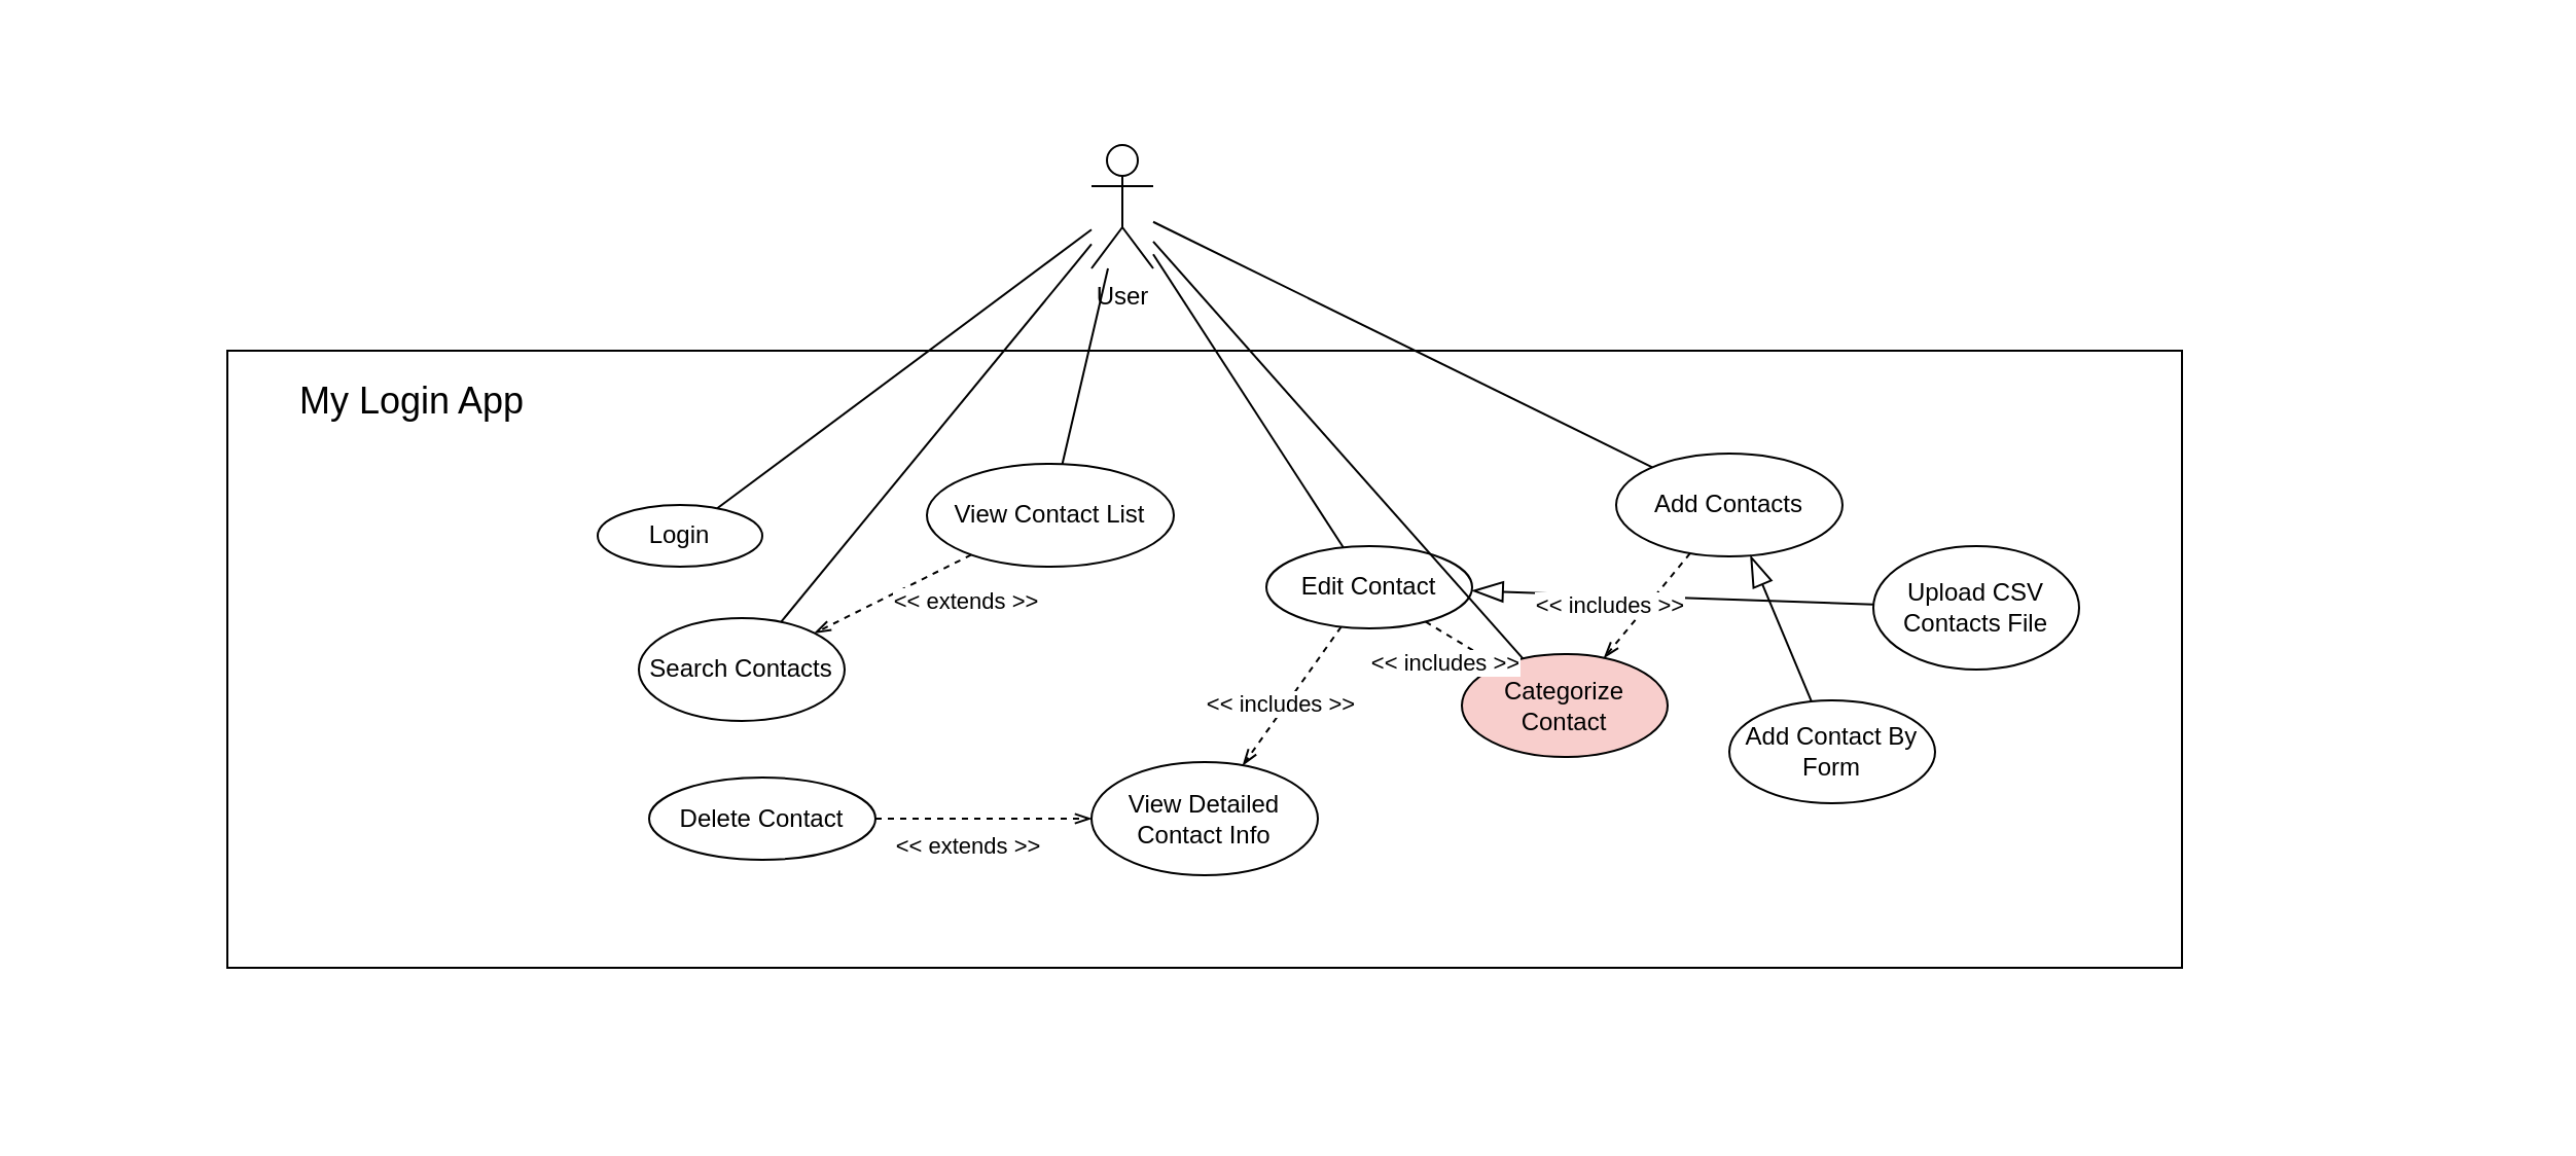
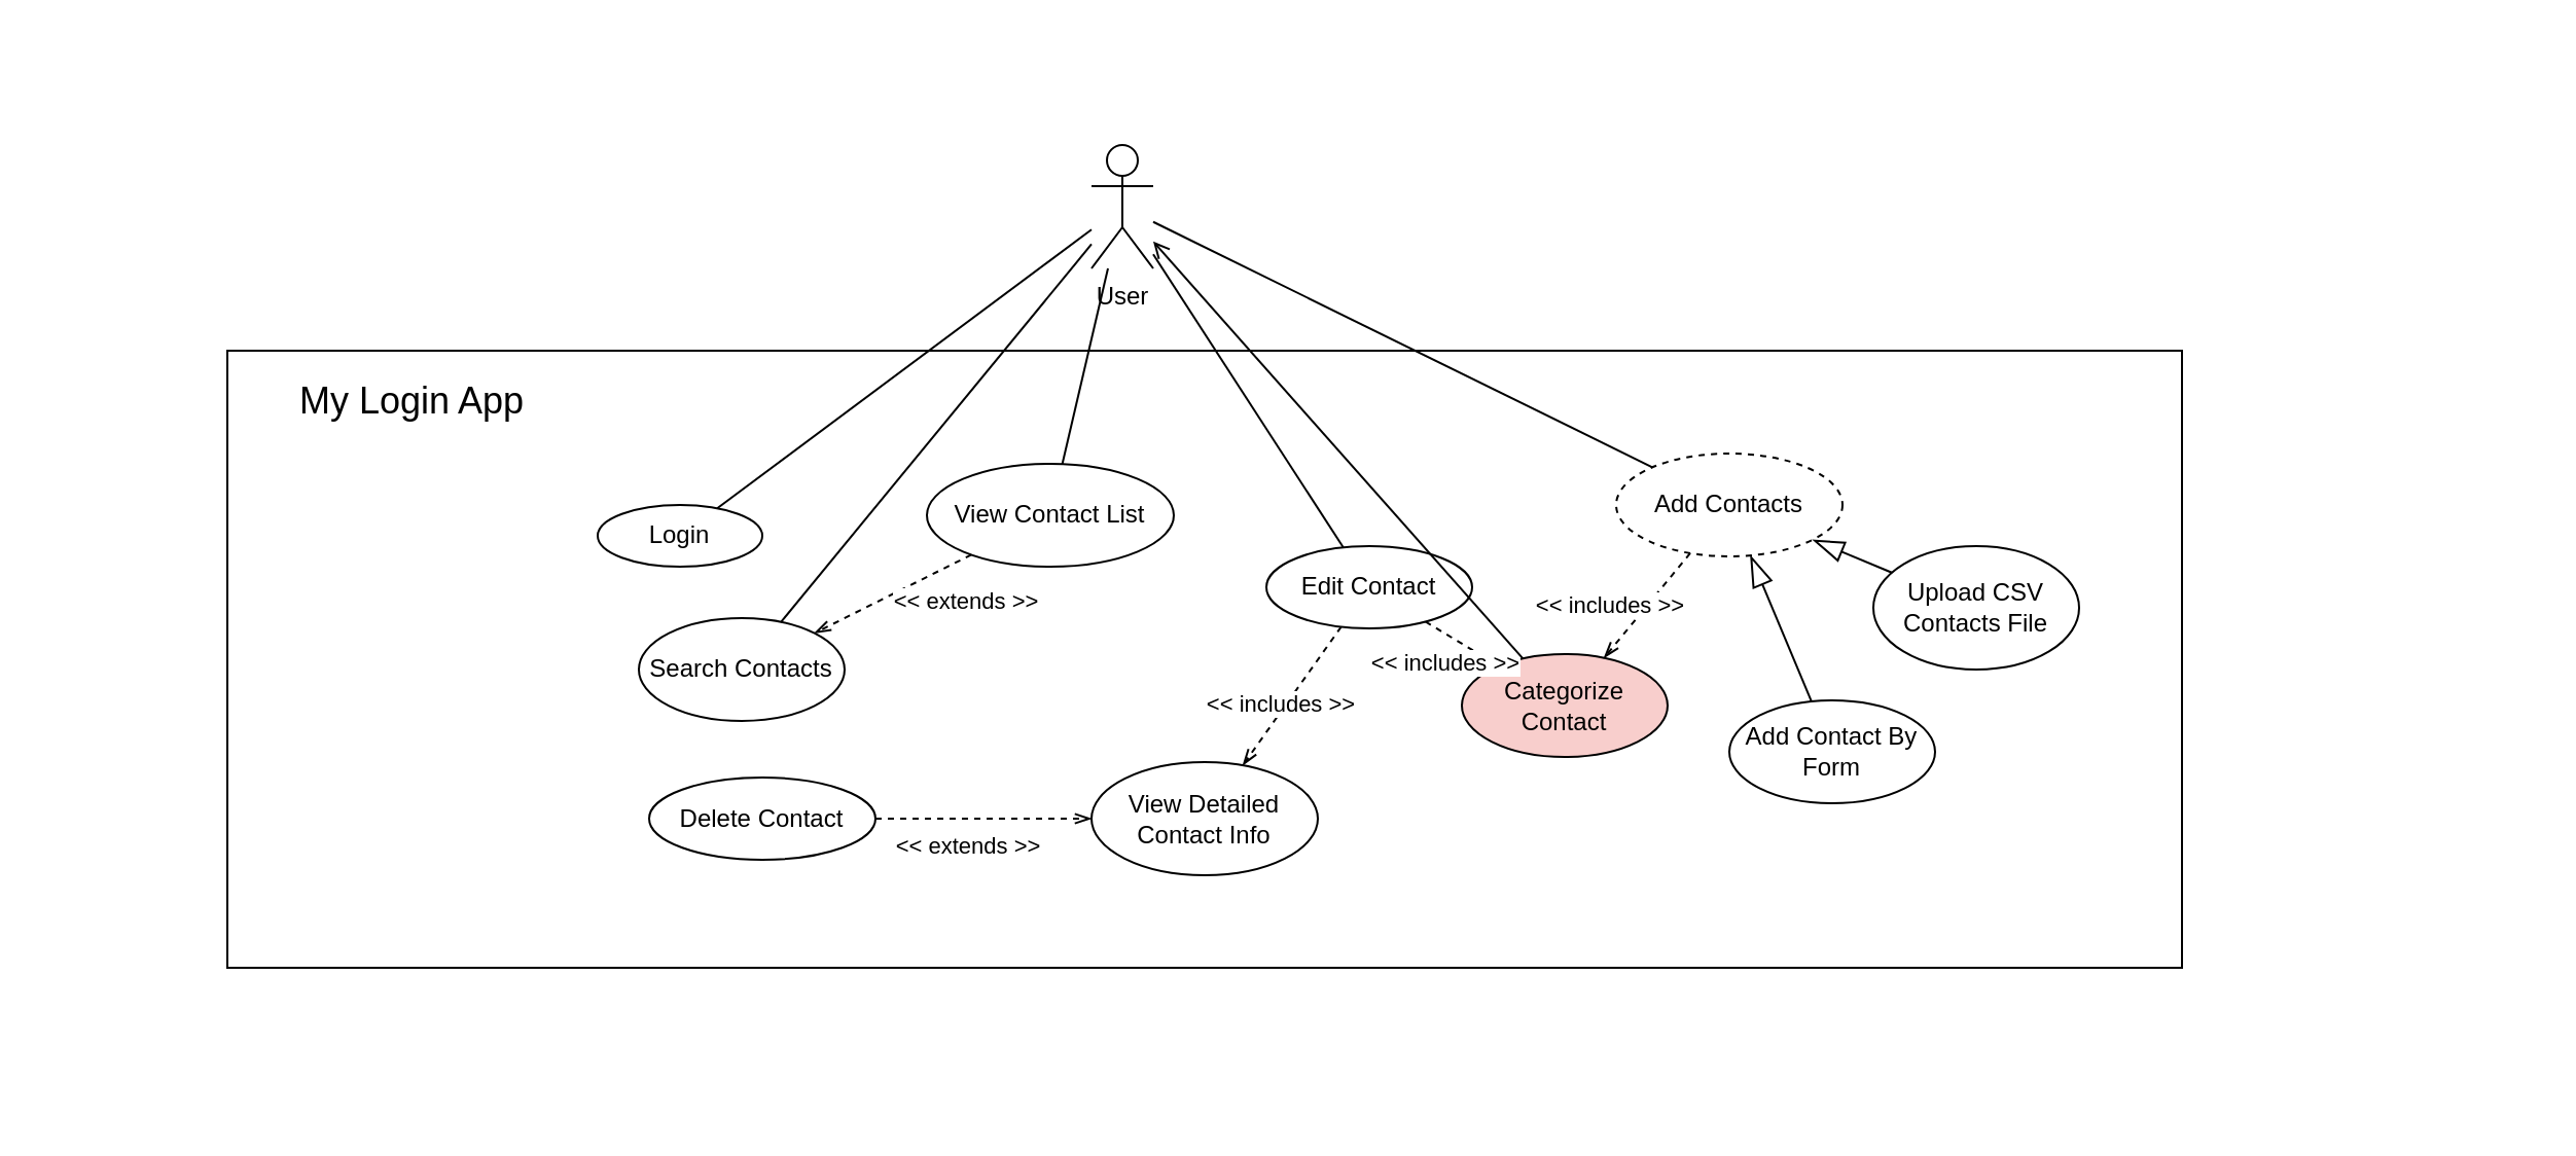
  <mxCell id="0" style=";html=1;" />
  <mxCell id="1" style=";html=1;" parent="0" />
  <mxCell id="2" value="" style="rounded=0;whiteSpace=wrap;html=1;fillColor=none;fontSize=12;strokeColor=none;" parent="1" vertex="1"><mxGeometry x="20" y="20" width="1210" height="520" as="geometry" /></mxCell>
  <mxCell id="3" value="" style="rounded=0;whiteSpace=wrap;html=1;fillColor=none;" parent="1" vertex="1"><mxGeometry x="110" y="170" width="950" height="300" as="geometry" /></mxCell>
  <mxCell id="4" value="&lt;div&gt;User&lt;/div&gt;&lt;div&gt;&lt;br&gt;&lt;/div&gt;" style="shape=umlActor;verticalLabelPosition=bottom;labelBackgroundColor=#ffffff;verticalAlign=top;html=1;outlineConnect=0;" parent="1" vertex="1"><mxGeometry x="530" y="70" width="30" height="60" as="geometry" /></mxCell>
- <mxCell id="5" value="Add Contacts" style="ellipse;whiteSpace=wrap;html=1;" parent="1" vertex="1"><mxGeometry x="785" y="220" width="110" height="50" as="geometry" /></mxCell>
+ <mxCell id="5" value="Add Contacts" style="ellipse;whiteSpace=wrap;html=1;dashed=1;" parent="1" vertex="1"><mxGeometry x="785" y="220" width="110" height="50" as="geometry" /></mxCell>
  <mxCell id="6" value="Upload CSV Contacts File" style="ellipse;whiteSpace=wrap;html=1;" parent="1" vertex="1"><mxGeometry x="910" y="265" width="100" height="60" as="geometry" /></mxCell>
  <mxCell id="7" value="Add Contact By Form" style="ellipse;whiteSpace=wrap;html=1;" parent="1" vertex="1"><mxGeometry x="840" y="340" width="100" height="50" as="geometry" /></mxCell>
  <mxCell id="8" value="" style="endArrow=blockThin;html=1;endFill=0;endSize=13;" parent="1" source="7" target="5" edge="1"><mxGeometry width="50" height="50" relative="1" as="geometry"><mxPoint x="600" y="390" as="sourcePoint" /><mxPoint x="650" y="340" as="targetPoint" /></mxGeometry></mxCell>
- <mxCell id="9" value="" style="endArrow=blockThin;html=1;endFill=0;endSize=13;" parent="1" source="6" target="13" edge="1"><mxGeometry width="50" height="50" relative="1" as="geometry"><mxPoint x="874.645" y="377.322" as="sourcePoint" /><mxPoint x="855" y="310" as="targetPoint" /></mxGeometry></mxCell>
+ <mxCell id="9" value="" style="endArrow=blockThin;html=1;endFill=0;endSize=13;" parent="1" source="6" target="5" edge="1"><mxGeometry width="50" height="50" relative="1" as="geometry"><mxPoint x="874.645" y="377.322" as="sourcePoint" /><mxPoint x="855" y="310" as="targetPoint" /></mxGeometry></mxCell>
  <mxCell id="10" value="View Contact List" style="ellipse;whiteSpace=wrap;html=1;" parent="1" vertex="1"><mxGeometry x="450" y="225" width="120" height="50" as="geometry" /></mxCell>
  <mxCell id="11" value="Search Contacts" style="ellipse;whiteSpace=wrap;html=1;" parent="1" vertex="1"><mxGeometry x="310" y="300" width="100" height="50" as="geometry" /></mxCell>
  <mxCell id="12" value="&amp;lt;&amp;lt; includes &amp;gt;&amp;gt;" style="endArrow=openThin;html=1;endFill=0;dashed=1;" parent="1" source="13" target="17" edge="1"><mxGeometry x="0.156" y="-2" width="50" height="50" relative="1" as="geometry"><mxPoint x="390" y="380" as="sourcePoint" /><mxPoint x="440" y="330" as="targetPoint" /><mxPoint as="offset" /></mxGeometry></mxCell>
  <mxCell id="13" value="Edit Contact" style="ellipse;whiteSpace=wrap;html=1;" parent="1" vertex="1"><mxGeometry x="615" y="265" width="100" height="40" as="geometry" /></mxCell>
  <mxCell id="14" value="Delete Contact" style="ellipse;whiteSpace=wrap;html=1;" parent="1" vertex="1"><mxGeometry x="315" y="377.5" width="110" height="40" as="geometry" /></mxCell>
  <mxCell id="15" value="My Login App" style="text;html=1;strokeColor=none;fillColor=none;align=center;verticalAlign=middle;whiteSpace=wrap;rounded=0;fontSize=18;" parent="1" vertex="1"><mxGeometry x="110" y="170" width="180" height="50" as="geometry" /></mxCell>
  <mxCell id="16" value="Login" style="ellipse;whiteSpace=wrap;html=1;fillColor=#ffffff;fontSize=12;" parent="1" vertex="1"><mxGeometry x="290" y="245" width="80" height="30" as="geometry" /></mxCell>
  <mxCell id="17" value="View Detailed Contact Info" style="ellipse;whiteSpace=wrap;html=1;fillColor=#ffffff;fontSize=12;" parent="1" vertex="1"><mxGeometry x="530" y="370" width="110" height="55" as="geometry" /></mxCell>
  <mxCell id="18" value="&amp;lt;&amp;lt; extends &amp;gt;&amp;gt;" style="endArrow=openThin;html=1;endFill=0;dashed=1;" parent="1" source="10" target="11" edge="1"><mxGeometry x="-0.725" y="19" width="50" height="50" relative="1" as="geometry"><mxPoint x="500.608" y="346.342" as="sourcePoint" /><mxPoint x="469.474" y="308.647" as="targetPoint" /><mxPoint as="offset" /></mxGeometry></mxCell>
  <mxCell id="19" value="&amp;lt;&amp;lt; extends &amp;gt;&amp;gt;" style="endArrow=openThin;html=1;endFill=0;dashed=1;" parent="1" source="14" target="17" edge="1"><mxGeometry x="-0.143" y="-12" width="50" height="50" relative="1" as="geometry"><mxPoint x="570" y="490" as="sourcePoint" /><mxPoint x="615.754" y="441.766" as="targetPoint" /><mxPoint y="1" as="offset" /></mxGeometry></mxCell>
  <mxCell id="20" value="Categorize Contact" style="ellipse;whiteSpace=wrap;html=1;fillColor=#f8cecc;fontSize=12;" parent="1" vertex="1"><mxGeometry x="710" y="317.5" width="100" height="50" as="geometry" /></mxCell>
  <mxCell id="21" value="&amp;lt;&amp;lt; includes &amp;gt;&amp;gt;" style="endArrow=openThin;html=1;endFill=0;dashed=1;" parent="1" source="13" target="20" edge="1"><mxGeometry x="-0.067" y="-12" width="50" height="50" relative="1" as="geometry"><mxPoint x="565.355" y="475.858" as="sourcePoint" /><mxPoint x="615.754" y="441.766" as="targetPoint" /><mxPoint as="offset" /></mxGeometry></mxCell>
  <mxCell id="22" value="&amp;lt;&amp;lt; includes &amp;gt;&amp;gt;" style="endArrow=openThin;html=1;endFill=0;dashed=1;" parent="1" source="5" target="20" edge="1"><mxGeometry x="0.378" y="-14" width="50" height="50" relative="1" as="geometry"><mxPoint x="694.246" y="403.234" as="sourcePoint" /><mxPoint x="714.645" y="372.678" as="targetPoint" /><mxPoint as="offset" /></mxGeometry></mxCell>
  <mxCell id="23" value="" style="endArrow=none;html=1;fontSize=12;" parent="1" source="16" target="4" edge="1"><mxGeometry width="50" height="50" relative="1" as="geometry"><mxPoint x="238.716" y="259.199" as="sourcePoint" /><mxPoint x="540" y="117.071" as="targetPoint" /></mxGeometry></mxCell>
  <mxCell id="24" value="" style="endArrow=none;html=1;fontSize=12;" parent="1" source="11" target="4" edge="1"><mxGeometry width="50" height="50" relative="1" as="geometry"><mxPoint x="600" y="390" as="sourcePoint" /><mxPoint x="650" y="340" as="targetPoint" /></mxGeometry></mxCell>
  <mxCell id="25" value="" style="endArrow=none;html=1;fontSize=12;" parent="1" source="4" target="10" edge="1"><mxGeometry width="50" height="50" relative="1" as="geometry"><mxPoint x="600" y="390" as="sourcePoint" /><mxPoint x="650" y="340" as="targetPoint" /></mxGeometry></mxCell>
  <mxCell id="26" value="" style="endArrow=none;html=1;fontSize=12;" parent="1" source="13" target="4" edge="1"><mxGeometry width="50" height="50" relative="1" as="geometry"><mxPoint x="600" y="390" as="sourcePoint" /><mxPoint x="650" y="340" as="targetPoint" /></mxGeometry></mxCell>
  <mxCell id="27" value="" style="endArrow=none;html=1;fontSize=12;" parent="1" source="5" target="4" edge="1"><mxGeometry width="50" height="50" relative="1" as="geometry"><mxPoint x="600" y="390" as="sourcePoint" /><mxPoint x="650" y="340" as="targetPoint" /></mxGeometry></mxCell>
- <mxCell id="28" value="" style="endArrow=none;html=1;fontSize=12;" parent="1" source="20" target="4" edge="1"><mxGeometry width="50" height="50" relative="1" as="geometry"><mxPoint x="600" y="390" as="sourcePoint" /><mxPoint x="650" y="340" as="targetPoint" /></mxGeometry></mxCell>
+ <mxCell id="28" value="" style="endArrow=open;html=1;fontSize=12;" parent="1" source="20" target="4" edge="1"><mxGeometry width="50" height="50" relative="1" as="geometry"><mxPoint x="600" y="390" as="sourcePoint" /><mxPoint x="650" y="340" as="targetPoint" /></mxGeometry></mxCell>
